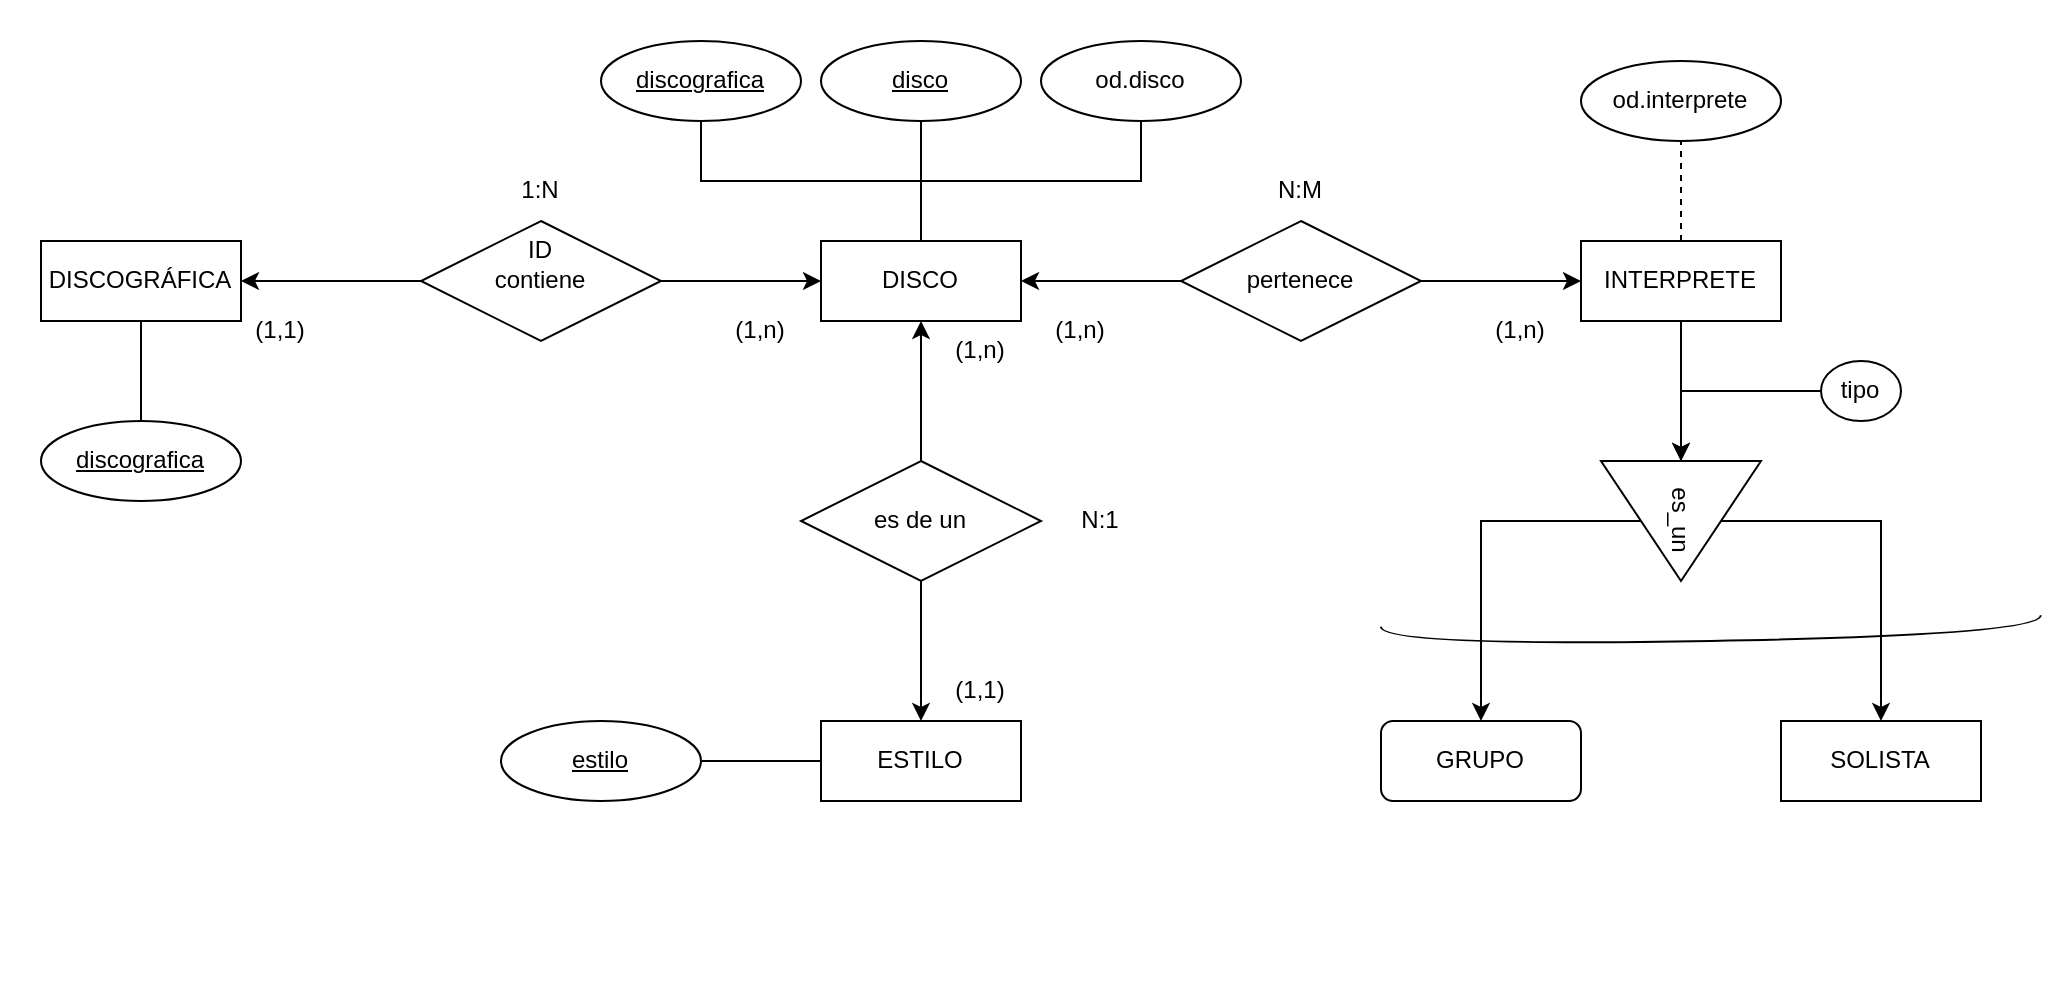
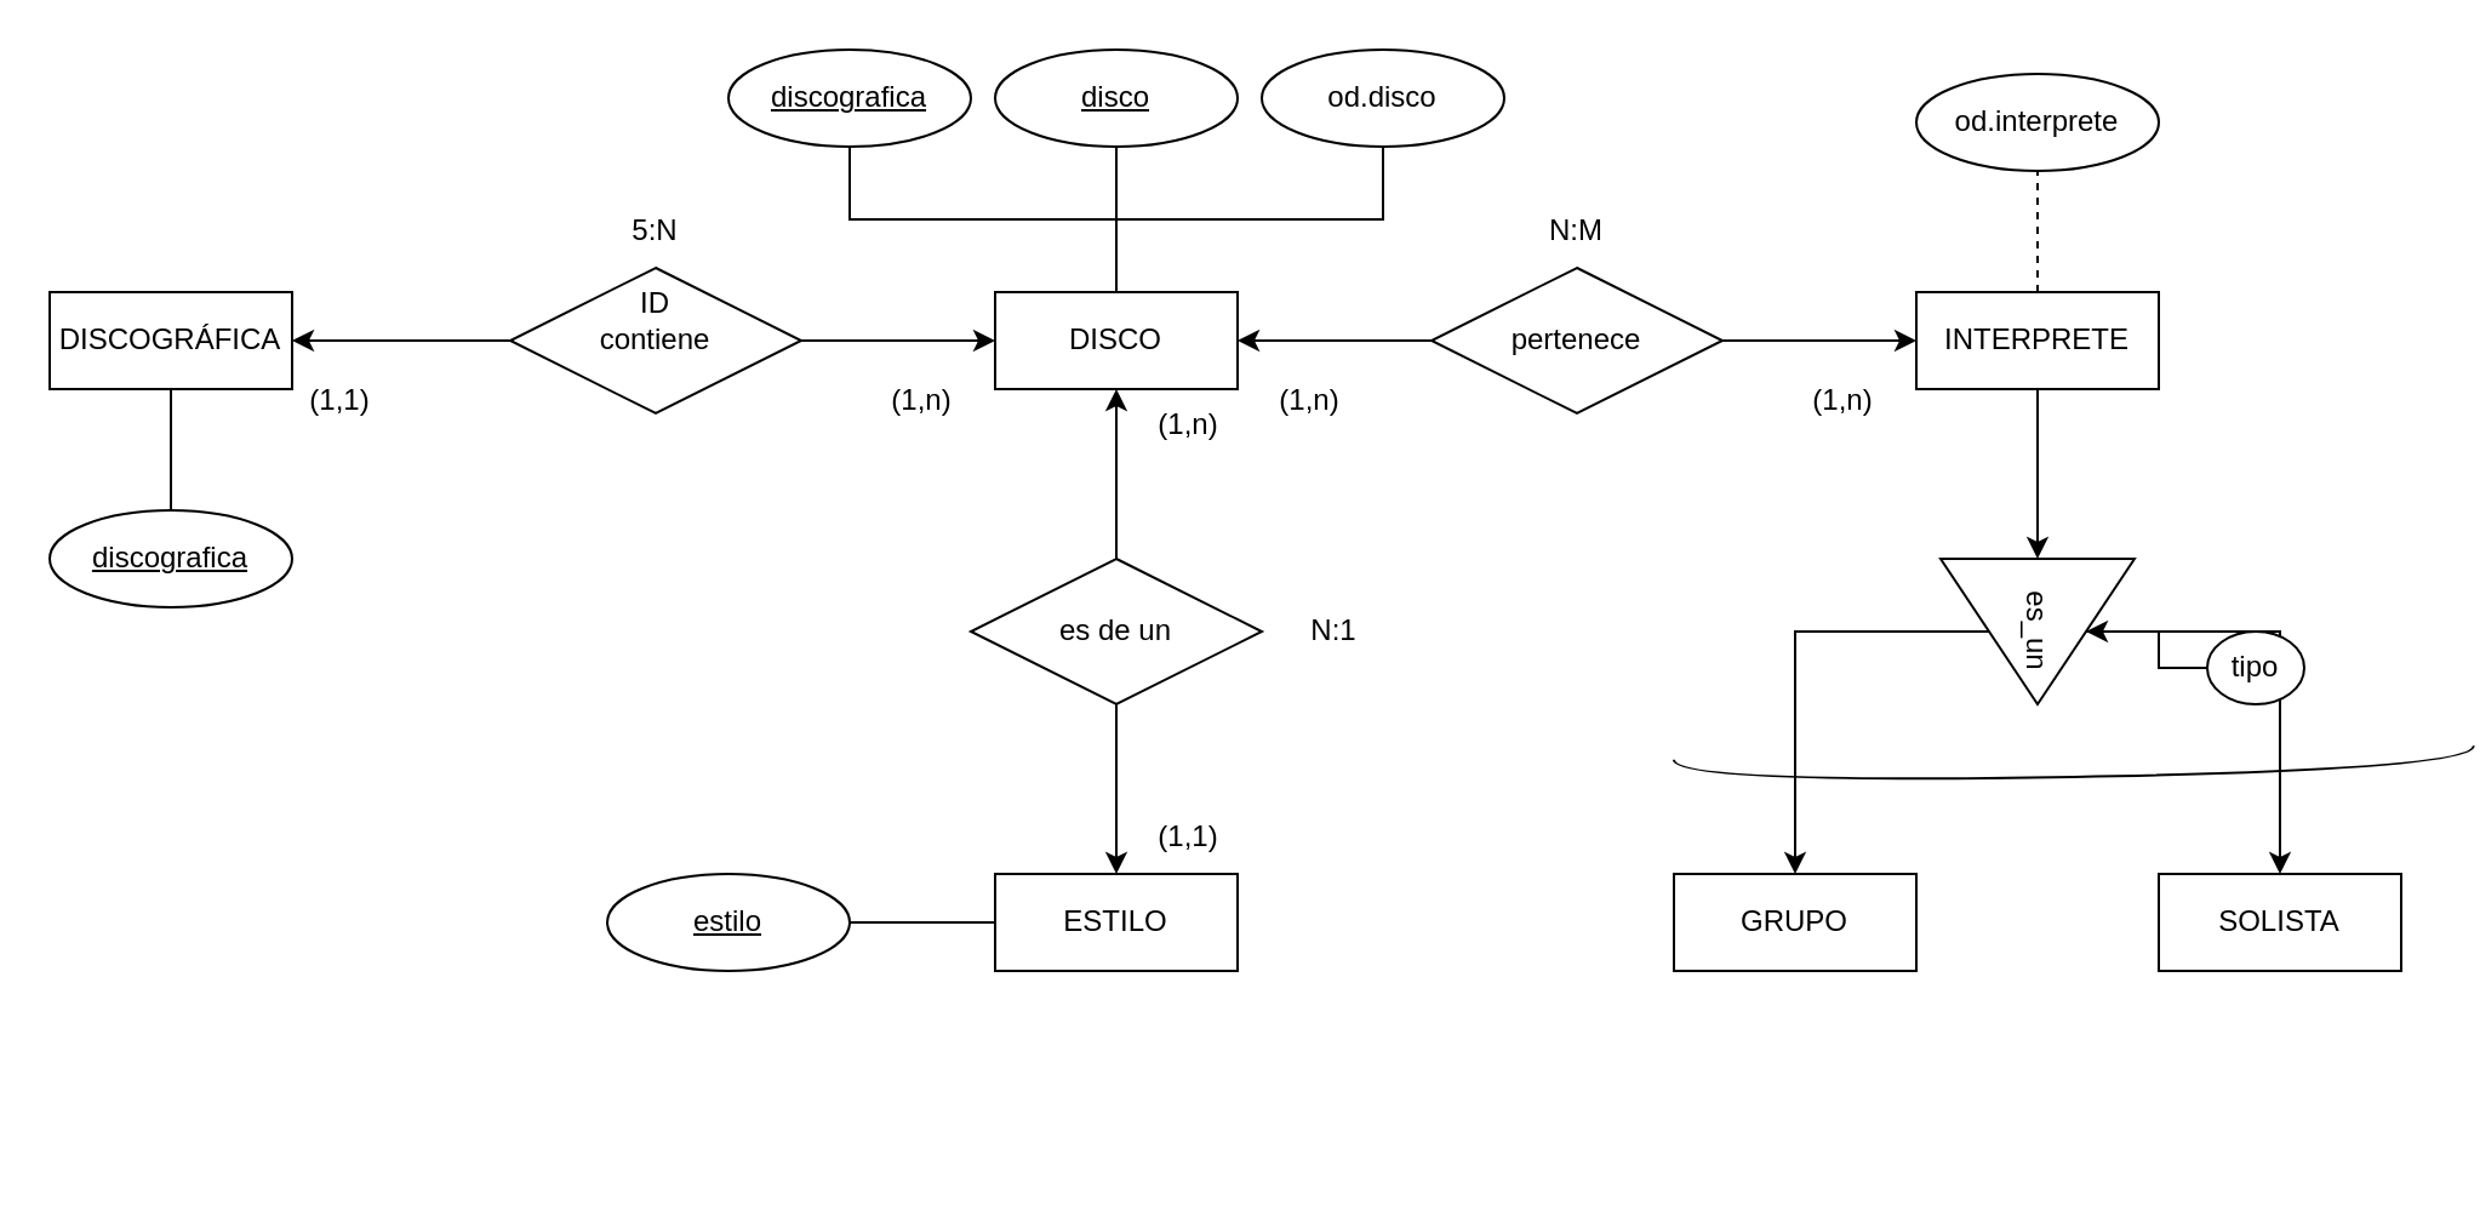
  <mxCell id="0" />
  <mxCell id="1" parent="0" />
  <mxCell id="2" value="DISCOGRÁFICA" style="whiteSpace=wrap;html=1;align=center;" vertex="1" parent="1"><mxGeometry x="20" y="120" width="100" height="40" as="geometry" /></mxCell>
  <mxCell id="3" value="" style="edgeStyle=orthogonalEdgeStyle;rounded=0;orthogonalLoop=1;jettySize=auto;html=1;" edge="1" parent="1" source="5" target="2"><mxGeometry relative="1" as="geometry" /></mxCell>
  <mxCell id="4" value="" style="edgeStyle=orthogonalEdgeStyle;rounded=0;orthogonalLoop=1;jettySize=auto;html=1;" edge="1" parent="1" source="5"><mxGeometry relative="1" as="geometry"><mxPoint x="410" y="140" as="targetPoint" /></mxGeometry></mxCell>
  <mxCell id="5" value="contiene" style="shape=rhombus;perimeter=rhombusPerimeter;whiteSpace=wrap;html=1;align=center;" vertex="1" parent="1"><mxGeometry x="210" y="110" width="120" height="60" as="geometry" /></mxCell>
  <mxCell id="6" value="DISCO" style="whiteSpace=wrap;html=1;align=center;" vertex="1" parent="1"><mxGeometry x="410" y="120" width="100" height="40" as="geometry" /></mxCell>
  <mxCell id="7" value="" style="edgeStyle=orthogonalEdgeStyle;rounded=0;orthogonalLoop=1;jettySize=auto;html=1;" edge="1" parent="1" source="9" target="6"><mxGeometry relative="1" as="geometry" /></mxCell>
  <mxCell id="8" value="" style="edgeStyle=orthogonalEdgeStyle;rounded=0;orthogonalLoop=1;jettySize=auto;html=1;" edge="1" parent="1" source="9" target="10"><mxGeometry relative="1" as="geometry" /></mxCell>
  <mxCell id="9" value="es de un" style="shape=rhombus;perimeter=rhombusPerimeter;whiteSpace=wrap;html=1;align=center;" vertex="1" parent="1"><mxGeometry x="400" y="230" width="120" height="60" as="geometry" /></mxCell>
  <mxCell id="10" value="ESTILO" style="whiteSpace=wrap;html=1;align=center;" vertex="1" parent="1"><mxGeometry x="410" y="360" width="100" height="40" as="geometry" /></mxCell>
  <mxCell id="11" value="" style="edgeStyle=orthogonalEdgeStyle;rounded=0;orthogonalLoop=1;jettySize=auto;html=1;" edge="1" parent="1" source="13" target="6"><mxGeometry relative="1" as="geometry" /></mxCell>
  <mxCell id="12" value="" style="edgeStyle=orthogonalEdgeStyle;rounded=0;orthogonalLoop=1;jettySize=auto;html=1;" edge="1" parent="1" source="13" target="15"><mxGeometry relative="1" as="geometry" /></mxCell>
  <mxCell id="13" value="pertenece" style="shape=rhombus;perimeter=rhombusPerimeter;whiteSpace=wrap;html=1;align=center;" vertex="1" parent="1"><mxGeometry x="590" y="110" width="120" height="60" as="geometry" /></mxCell>
  <mxCell id="14" value="" style="edgeStyle=orthogonalEdgeStyle;rounded=0;orthogonalLoop=1;jettySize=auto;html=1;" edge="1" parent="1" source="15" target="40"><mxGeometry relative="1" as="geometry" /></mxCell>
  <mxCell id="15" value="INTERPRETE" style="whiteSpace=wrap;html=1;align=center;" vertex="1" parent="1"><mxGeometry x="790" y="120" width="100" height="40" as="geometry" /></mxCell>
  <mxCell id="16" value="ID" style="text;html=1;strokeColor=none;fillColor=none;align=center;verticalAlign=middle;whiteSpace=wrap;rounded=0;" vertex="1" parent="1"><mxGeometry x="240" y="110" width="60" height="30" as="geometry" /></mxCell>
  <mxCell id="17" value="(1,n)" style="text;html=1;strokeColor=none;fillColor=none;align=center;verticalAlign=middle;whiteSpace=wrap;rounded=0;" vertex="1" parent="1"><mxGeometry x="350" y="150" width="60" height="30" as="geometry" /></mxCell>
  <mxCell id="18" value="(1,1)" style="text;html=1;strokeColor=none;fillColor=none;align=center;verticalAlign=middle;whiteSpace=wrap;rounded=0;" vertex="1" parent="1"><mxGeometry x="110" y="150" width="60" height="30" as="geometry" /></mxCell>
  <mxCell id="19" value="(1,1)" style="text;html=1;strokeColor=none;fillColor=none;align=center;verticalAlign=middle;whiteSpace=wrap;rounded=0;" vertex="1" parent="1"><mxGeometry x="460" y="330" width="60" height="30" as="geometry" /></mxCell>
  <mxCell id="20" value="(1,n)" style="text;html=1;strokeColor=none;fillColor=none;align=center;verticalAlign=middle;whiteSpace=wrap;rounded=0;" vertex="1" parent="1"><mxGeometry x="460" y="160" width="60" height="30" as="geometry" /></mxCell>
  <mxCell id="21" value="(1,n)" style="text;html=1;strokeColor=none;fillColor=none;align=center;verticalAlign=middle;whiteSpace=wrap;rounded=0;" vertex="1" parent="1"><mxGeometry x="510" y="150" width="60" height="30" as="geometry" /></mxCell>
  <mxCell id="22" value="(1,n)" style="text;html=1;strokeColor=none;fillColor=none;align=center;verticalAlign=middle;whiteSpace=wrap;rounded=0;" vertex="1" parent="1"><mxGeometry x="730" y="150" width="60" height="30" as="geometry" /></mxCell>
- <mxCell id="23" value="1:N" style="text;html=1;strokeColor=none;fillColor=none;align=center;verticalAlign=middle;whiteSpace=wrap;rounded=0;" vertex="1" parent="1"><mxGeometry x="240" y="80" width="60" height="30" as="geometry" /></mxCell>
+ <mxCell id="23" value="5:N" style="text;html=1;strokeColor=none;fillColor=none;align=center;verticalAlign=middle;whiteSpace=wrap;rounded=0;" vertex="1" parent="1"><mxGeometry x="240" y="80" width="60" height="30" as="geometry" /></mxCell>
  <mxCell id="24" value="N:M" style="text;html=1;strokeColor=none;fillColor=none;align=center;verticalAlign=middle;whiteSpace=wrap;rounded=0;" vertex="1" parent="1"><mxGeometry x="620" y="80" width="60" height="30" as="geometry" /></mxCell>
  <mxCell id="25" value="N:1" style="text;html=1;strokeColor=none;fillColor=none;align=center;verticalAlign=middle;whiteSpace=wrap;rounded=0;" vertex="1" parent="1"><mxGeometry x="520" y="245" width="60" height="30" as="geometry" /></mxCell>
  <mxCell id="26" value="discografica" style="ellipse;whiteSpace=wrap;html=1;align=center;fontStyle=4;" vertex="1" parent="1"><mxGeometry x="20" y="210" width="100" height="40" as="geometry" /></mxCell>
  <mxCell id="27" value="" style="endArrow=none;html=1;rounded=0;edgeStyle=orthogonalEdgeStyle;exitX=0.5;exitY=1;exitDx=0;exitDy=0;entryX=0.5;entryY=0;entryDx=0;entryDy=0;" edge="1" parent="1" source="2" target="26"><mxGeometry relative="1" as="geometry"><mxPoint x="120" y="200" as="sourcePoint" /><mxPoint x="280" y="200" as="targetPoint" /></mxGeometry></mxCell>
  <mxCell id="28" value="estilo" style="ellipse;whiteSpace=wrap;html=1;align=center;fontStyle=4;" vertex="1" parent="1"><mxGeometry x="250" y="360" width="100" height="40" as="geometry" /></mxCell>
  <mxCell id="29" value="" style="endArrow=none;html=1;rounded=0;edgeStyle=orthogonalEdgeStyle;exitX=1;exitY=0.5;exitDx=0;exitDy=0;entryX=0;entryY=0.5;entryDx=0;entryDy=0;" edge="1" parent="1" source="28" target="10"><mxGeometry relative="1" as="geometry"><mxPoint x="320" y="360" as="sourcePoint" /><mxPoint x="360" y="290" as="targetPoint" /></mxGeometry></mxCell>
  <mxCell id="30" value="discografica" style="ellipse;whiteSpace=wrap;html=1;align=center;fontStyle=4;" vertex="1" parent="1"><mxGeometry x="300" y="20" width="100" height="40" as="geometry" /></mxCell>
  <mxCell id="31" value="disco" style="ellipse;whiteSpace=wrap;html=1;align=center;fontStyle=4;" vertex="1" parent="1"><mxGeometry x="410" y="20" width="100" height="40" as="geometry" /></mxCell>
  <mxCell id="32" value="" style="endArrow=none;html=1;rounded=0;edgeStyle=orthogonalEdgeStyle;exitX=0.5;exitY=1;exitDx=0;exitDy=0;entryX=0.5;entryY=0;entryDx=0;entryDy=0;" edge="1" parent="1" source="30" target="6"><mxGeometry relative="1" as="geometry"><mxPoint x="320" y="250" as="sourcePoint" /><mxPoint x="480" y="250" as="targetPoint" /></mxGeometry></mxCell>
  <mxCell id="33" value="" style="endArrow=none;html=1;rounded=0;edgeStyle=orthogonalEdgeStyle;exitX=0.5;exitY=1;exitDx=0;exitDy=0;entryX=0.5;entryY=0;entryDx=0;entryDy=0;" edge="1" parent="1" source="31" target="6"><mxGeometry relative="1" as="geometry"><mxPoint x="414" y="70" as="sourcePoint" /><mxPoint x="470" y="130" as="targetPoint" /></mxGeometry></mxCell>
  <mxCell id="34" value="od.interprete" style="ellipse;whiteSpace=wrap;html=1;align=center;" vertex="1" parent="1"><mxGeometry x="790" y="30" width="100" height="40" as="geometry" /></mxCell>
  <mxCell id="35" value="" style="endArrow=none;html=1;rounded=0;edgeStyle=orthogonalEdgeStyle;entryX=0.5;entryY=1;entryDx=0;entryDy=0;exitX=0.5;exitY=0;exitDx=0;exitDy=0;dashed=1;" edge="1" parent="1" source="15" target="34"><mxGeometry relative="1" as="geometry"><mxPoint x="830" y="110" as="sourcePoint" /><mxPoint x="850" y="170" as="targetPoint" /></mxGeometry></mxCell>
  <mxCell id="36" value="od.disco" style="ellipse;whiteSpace=wrap;html=1;align=center;" vertex="1" parent="1"><mxGeometry x="520" y="20" width="100" height="40" as="geometry" /></mxCell>
  <mxCell id="37" value="" style="endArrow=none;html=1;rounded=0;edgeStyle=orthogonalEdgeStyle;exitX=0.5;exitY=1;exitDx=0;exitDy=0;entryX=0.5;entryY=0;entryDx=0;entryDy=0;" edge="1" parent="1" source="36" target="6"><mxGeometry relative="1" as="geometry"><mxPoint x="320" y="250" as="sourcePoint" /><mxPoint x="480" y="250" as="targetPoint" /></mxGeometry></mxCell>
  <mxCell id="38" style="edgeStyle=orthogonalEdgeStyle;rounded=0;orthogonalLoop=1;jettySize=auto;html=1;exitX=0.5;exitY=1;exitDx=0;exitDy=0;entryX=0.5;entryY=0;entryDx=0;entryDy=0;" edge="1" parent="1" source="40" target="41"><mxGeometry relative="1" as="geometry" /></mxCell>
  <mxCell id="39" style="edgeStyle=orthogonalEdgeStyle;rounded=0;orthogonalLoop=1;jettySize=auto;html=1;exitX=0.5;exitY=0;exitDx=0;exitDy=0;entryX=0.5;entryY=0;entryDx=0;entryDy=0;" edge="1" parent="1" source="40" target="42"><mxGeometry relative="1" as="geometry" /></mxCell>
  <mxCell id="40" value="es_un" style="triangle;whiteSpace=wrap;html=1;rotation=90;" vertex="1" parent="1"><mxGeometry x="810" y="220" width="60" height="80" as="geometry" /></mxCell>
- <mxCell id="41" value="GRUPO" style="whiteSpace=wrap;html=1;align=center;rounded=1;" vertex="1" parent="1"><mxGeometry x="690" y="360" width="100" height="40" as="geometry" /></mxCell>
+ <mxCell id="41" value="GRUPO" style="whiteSpace=wrap;html=1;align=center;" vertex="1" parent="1"><mxGeometry x="690" y="360" width="100" height="40" as="geometry" /></mxCell>
  <mxCell id="42" value="SOLISTA" style="whiteSpace=wrap;html=1;align=center;" vertex="1" parent="1"><mxGeometry x="890" y="360" width="100" height="40" as="geometry" /></mxCell>
  <mxCell id="43" value="" style="edgeStyle=orthogonalEdgeStyle;rounded=0;orthogonalLoop=1;jettySize=auto;html=1;" edge="1" parent="1" source="44" target="40"><mxGeometry relative="1" as="geometry" /></mxCell>
- <mxCell id="44" value="tipo" style="ellipse;whiteSpace=wrap;html=1;align=center;" vertex="1" parent="1"><mxGeometry x="910" y="180" width="40" height="30" as="geometry" /></mxCell>
+ <mxCell id="44" value="tipo" style="ellipse;whiteSpace=wrap;html=1;align=center;" vertex="1" parent="1"><mxGeometry x="910" y="260" width="40" height="30" as="geometry" /></mxCell>
  <mxCell id="45" value="" style="shape=requiredInterface;html=1;verticalLabelPosition=bottom;sketch=0;rotation=89;" vertex="1" parent="1"><mxGeometry x="850" y="150" width="10" height="330" as="geometry" /></mxCell>
